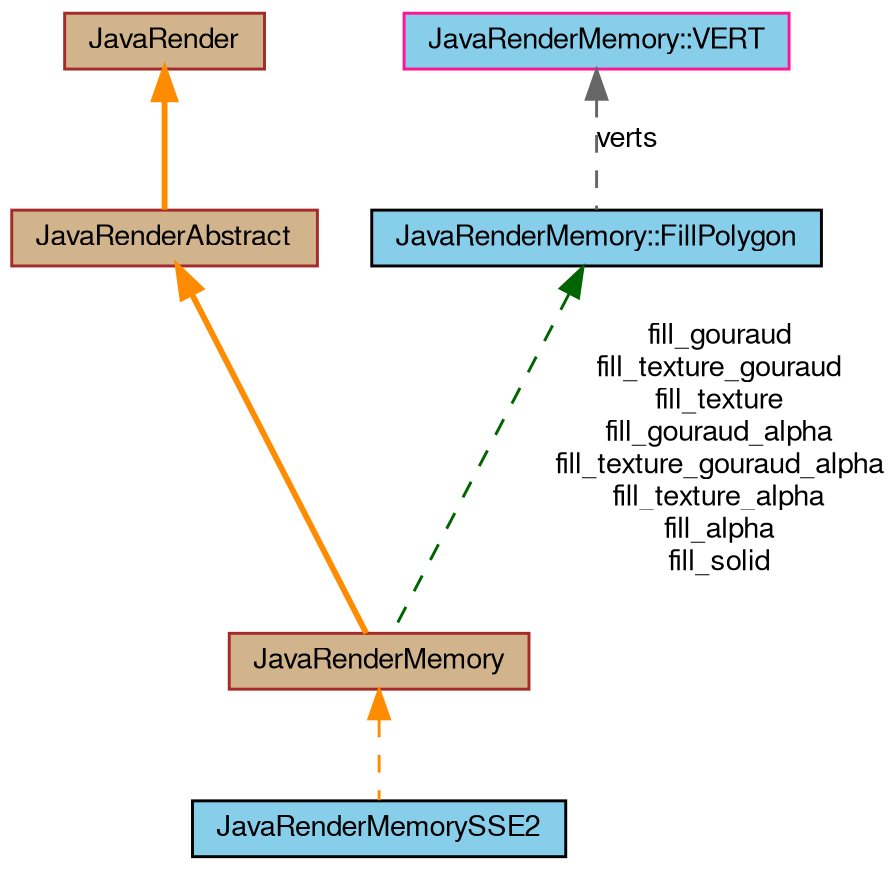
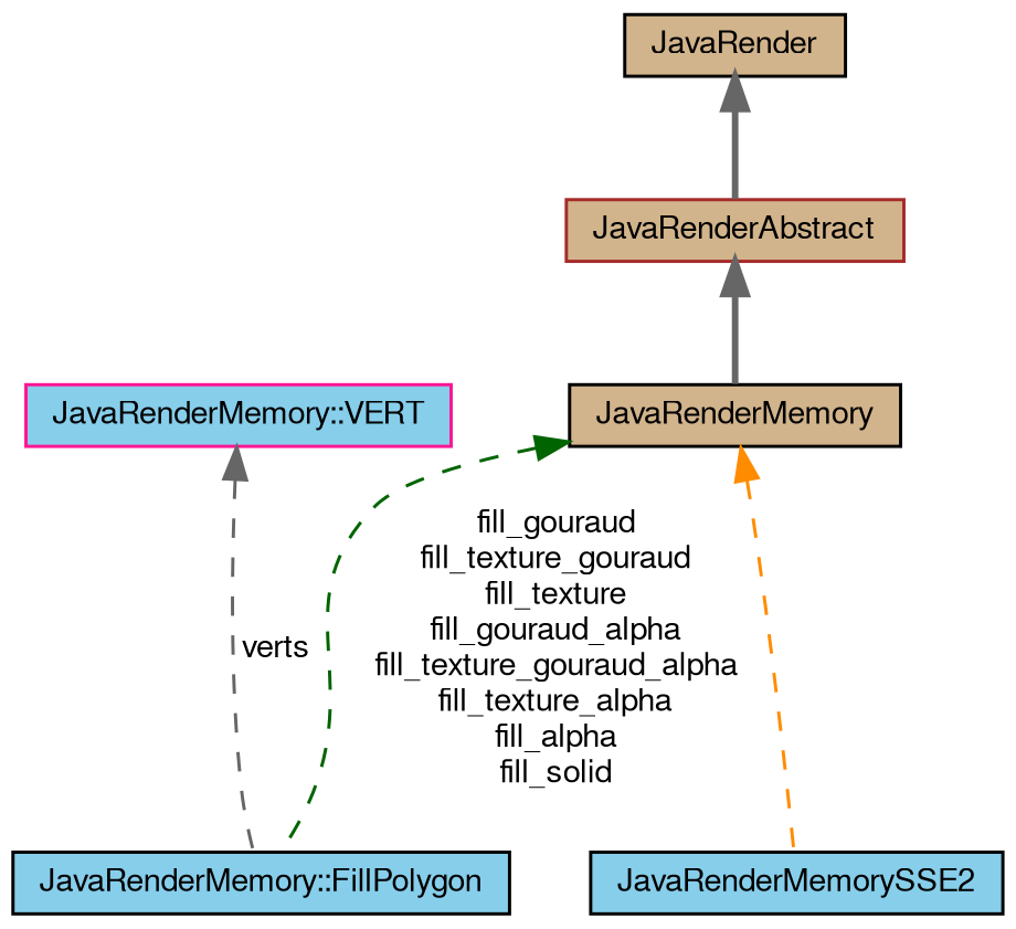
  digraph {
    node [color=black fillcolor=skyblue fontname=FreeSans fontsize=10 shape=record style=filled]
    edge [color=darkorange dir=back fontname=FreeSans fontsize=10 labelfontname=FreeSans labelfontsize=10 style=dashed]
    n1 [fontcolor=black height=0.2 label=JavaRenderMemorySSE2 width=0.4]
-   n2 [color=brown fillcolor=tan height=0.2 label=JavaRenderMemory width=0.4]
+   n2 [fillcolor=tan height=0.2 label=JavaRenderMemory width=0.4]
    n3 [color=brown fillcolor=tan height=0.2 label=JavaRenderAbstract width=0.4]
-   n4 [color=brown fillcolor=tan height=0.2 label=JavaRender width=0.4]
+   n4 [fillcolor=tan height=0.2 label=JavaRender width=0.4]
    n5 [color=deeppink height=0.2 label="JavaRenderMemory::VERT" width=0.4]
    n6 [height=0.2 label="JavaRenderMemory::FillPolygon" width=0.4]
    n2 -> n1
-   n3 -> n2 [style=bold]
-   n4 -> n3 [style=bold]
+   n3 -> n2 [color=gray40 style=bold]
+   n4 -> n3 [color=gray40 style=bold]
    n5 -> n6 [color=gray40 label=verts]
-   n6 -> n2 [color=darkgreen label="fill_gouraud\nfill_texture_gouraud\nfill_texture\nfill_gouraud_alpha\nfill_texture_gouraud_alpha\nfill_texture_alpha\nfill_alpha\nfill_solid"]
+   n2 -> n6 [color=darkgreen label="fill_gouraud\nfill_texture_gouraud\nfill_texture\nfill_gouraud_alpha\nfill_texture_gouraud_alpha\nfill_texture_alpha\nfill_alpha\nfill_solid"]
  }
